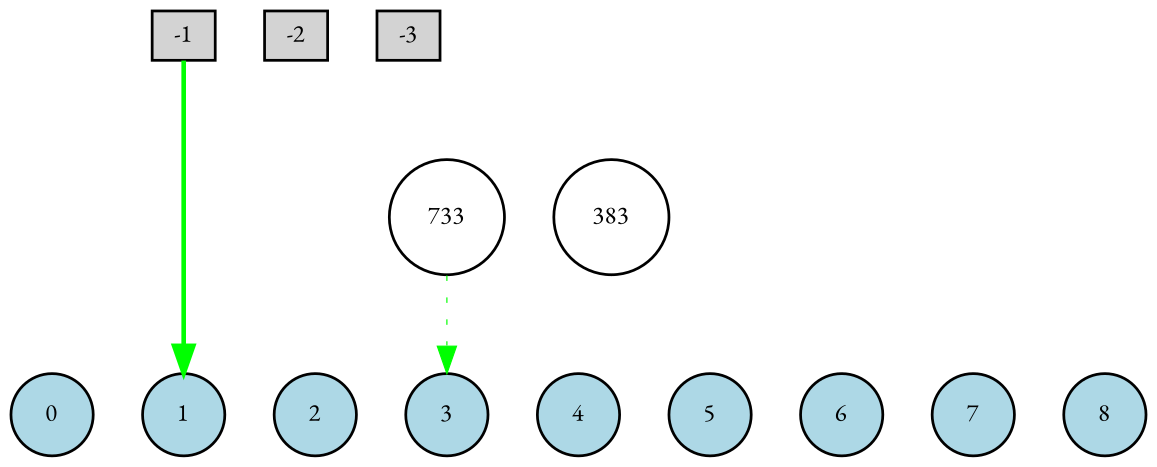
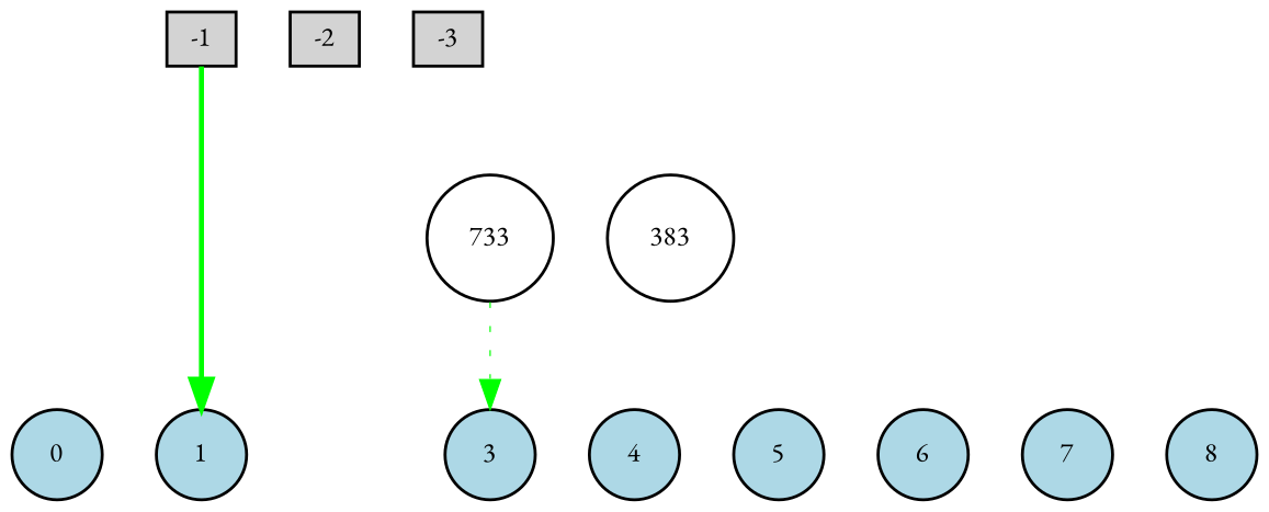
  digraph {
    fontname="EB Garamond"
    node [fillcolor=lightblue fontname="EB Garamond" fontsize=9 shape=circle style=filled]
    edge [fontname="EB Garamond" style=invis]
    -1 [fillcolor=lightgray height=0.2 shape=box width=0.2]
    -2 [fillcolor=lightgray height=0.2 shape=box width=0.2]
    -3 [fillcolor=lightgray height=0.2 shape=box width=0.2]
    0 [height=0.2 width=0.2]
    1 [height=0.2 width=0.2]
-   2 [height=0.2 width=0.2]
    3 [height=0.2 width=0.2]
    4 [height=0.2 width=0.2]
    5 [height=0.2 width=0.2]
    6 [height=0.2 width=0.2]
    7 [height=0.2 width=0.2]
    8 [height=0.2 width=0.2]
    n13 [fillcolor=white height=0.2 label=383 width=0.2]
    n14 [fillcolor=white height=0.2 label=733 width=0.2]
    subgraph sub_1 {
      rank=source
      -1
      -2
      -3
    }
    subgraph sub_2 {
      rank=sink
      0
      1
-     2
      3
      4
      5
      6
      7
      8
    }
    -1 -> -2
    -1 -> 1 [color=green penwidth=1.684127717805172 style=solid]
    -2 -> -3
    0 -> 1
-   1 -> 2
-   2 -> 3
    3 -> 4
    4 -> 5
    5 -> 6
    6 -> 7
    7 -> 8
    n14 -> 3 [color=green penwidth=0.4312188319158681 style=dotted]
  }
